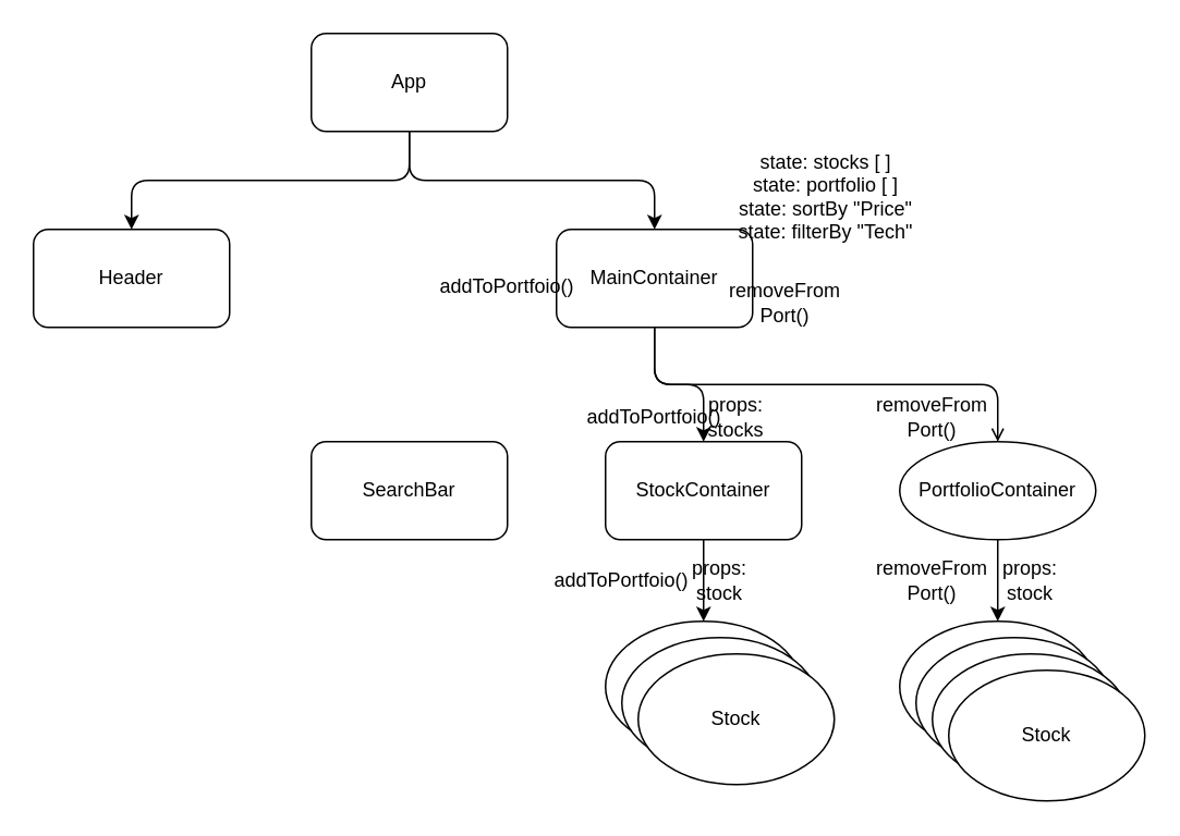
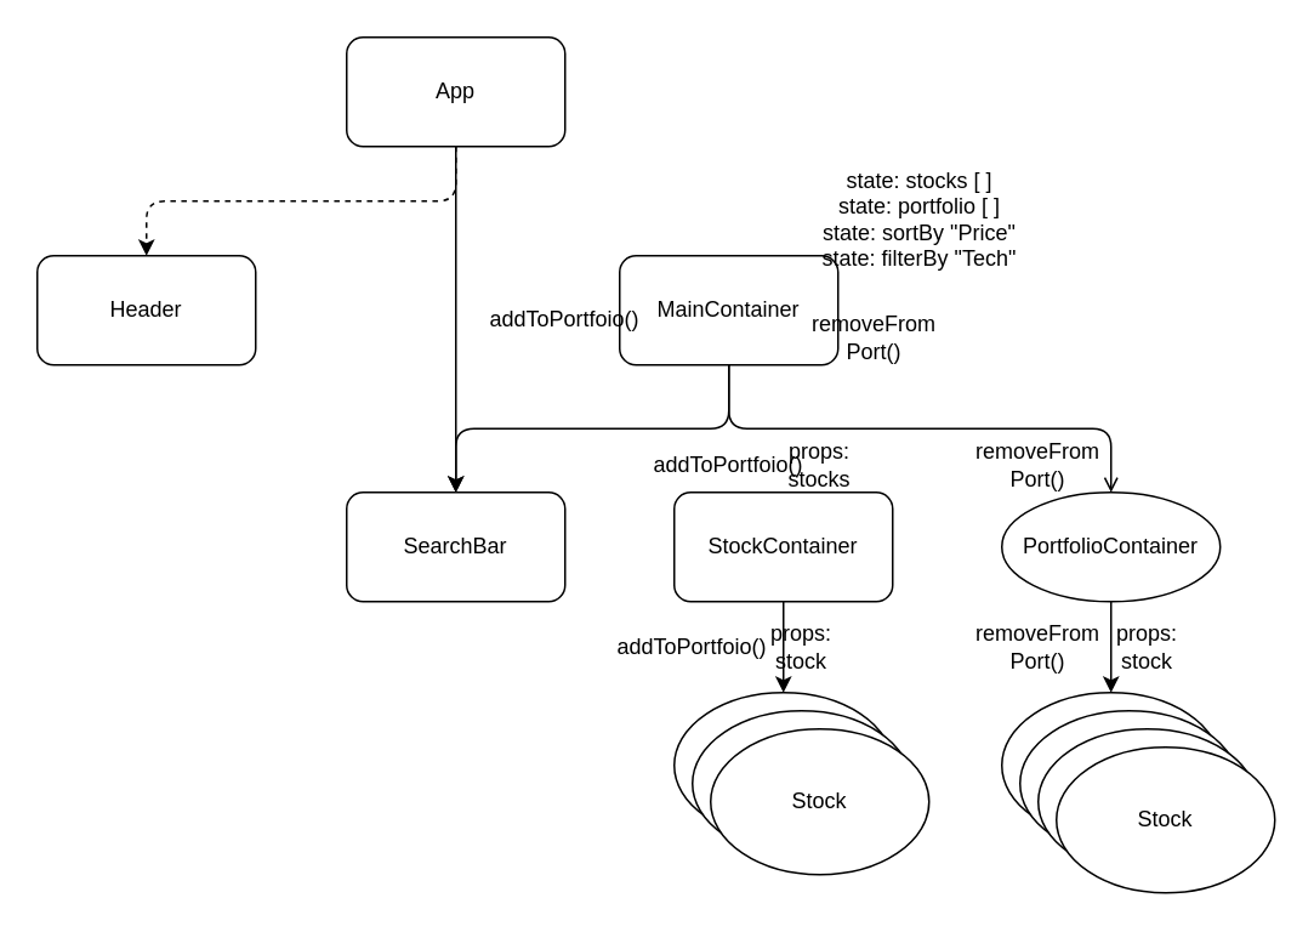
  <mxCell id="0" />
  <mxCell id="1" parent="0" />
- <mxCell id="2" style="edgeStyle=orthogonalEdgeStyle;html=1;exitX=0.5;exitY=1;exitDx=0;exitDy=0;entryX=0.5;entryY=0;entryDx=0;entryDy=0;" edge="1" parent="1" source="4" target="5"><mxGeometry relative="1" as="geometry" /></mxCell>
- <mxCell id="3" style="edgeStyle=orthogonalEdgeStyle;html=1;exitX=0.5;exitY=1;exitDx=0;exitDy=0;entryX=0.5;entryY=0;entryDx=0;entryDy=0;" edge="1" parent="1" source="4" target="8"><mxGeometry relative="1" as="geometry" /></mxCell>
+ <mxCell id="2" style="edgeStyle=orthogonalEdgeStyle;html=1;exitX=0.5;exitY=1;exitDx=0;exitDy=0;entryX=0.5;entryY=0;entryDx=0;entryDy=0;dashed=1;" edge="1" parent="1" source="4" target="5"><mxGeometry relative="1" as="geometry" /></mxCell>
+ <mxCell id="3" style="edgeStyle=orthogonalEdgeStyle;html=1;exitX=0.5;exitY=1;exitDx=0;exitDy=0;" edge="1" parent="1" source="4" target="9"><mxGeometry relative="1" as="geometry" /></mxCell>
  <mxCell id="4" value="App" style="rounded=1;whiteSpace=wrap;html=1;" vertex="1" parent="1"><mxGeometry x="190" y="20" width="120" height="60" as="geometry" /></mxCell>
  <mxCell id="5" value="Header" style="rounded=1;whiteSpace=wrap;html=1;" vertex="1" parent="1"><mxGeometry x="20" y="140" width="120" height="60" as="geometry" /></mxCell>
- <mxCell id="6" style="edgeStyle=orthogonalEdgeStyle;html=1;exitX=0.5;exitY=1;exitDx=0;exitDy=0;entryX=0.5;entryY=0;entryDx=0;entryDy=0;" edge="1" parent="1" source="8" target="11"><mxGeometry relative="1" as="geometry" /></mxCell>
+ <mxCell id="6" style="edgeStyle=orthogonalEdgeStyle;html=1;exitX=0.5;exitY=1;exitDx=0;exitDy=0;" edge="1" parent="1" source="8" target="9"><mxGeometry relative="1" as="geometry" /></mxCell>
  <mxCell id="7" style="edgeStyle=orthogonalEdgeStyle;html=1;exitX=0.5;exitY=1;exitDx=0;exitDy=0;entryX=0.5;entryY=0;entryDx=0;entryDy=0;endArrow=open;" edge="1" parent="1" source="8" target="13"><mxGeometry relative="1" as="geometry" /></mxCell>
  <mxCell id="8" value="MainContainer" style="rounded=1;whiteSpace=wrap;html=1;" vertex="1" parent="1"><mxGeometry x="340" y="140" width="120" height="60" as="geometry" /></mxCell>
  <mxCell id="9" value="SearchBar" style="rounded=1;whiteSpace=wrap;html=1;" vertex="1" parent="1"><mxGeometry x="190" y="270" width="120" height="60" as="geometry" /></mxCell>
  <mxCell id="10" style="edgeStyle=orthogonalEdgeStyle;html=1;exitX=0.5;exitY=1;exitDx=0;exitDy=0;entryX=0.5;entryY=0;entryDx=0;entryDy=0;" edge="1" parent="1" source="11" target="14"><mxGeometry relative="1" as="geometry" /></mxCell>
  <mxCell id="11" value="StockContainer" style="rounded=1;whiteSpace=wrap;html=1;" vertex="1" parent="1"><mxGeometry x="370" y="270" width="120" height="60" as="geometry" /></mxCell>
  <mxCell id="12" style="edgeStyle=orthogonalEdgeStyle;html=1;exitX=0.5;exitY=1;exitDx=0;exitDy=0;entryX=0.5;entryY=0;entryDx=0;entryDy=0;" edge="1" parent="1" source="13" target="17"><mxGeometry relative="1" as="geometry" /></mxCell>
  <mxCell id="13" value="PortfolioContainer" style="ellipse;whiteSpace=wrap;html=1;" vertex="1" parent="1"><mxGeometry x="550" y="270" width="120" height="60" as="geometry" /></mxCell>
  <mxCell id="14" value="Stock" style="ellipse;whiteSpace=wrap;html=1;" vertex="1" parent="1"><mxGeometry x="370" y="380" width="120" height="80" as="geometry" /></mxCell>
  <mxCell id="15" value="Stock" style="ellipse;whiteSpace=wrap;html=1;" vertex="1" parent="1"><mxGeometry x="380" y="390" width="120" height="80" as="geometry" /></mxCell>
  <mxCell id="16" value="Stock" style="ellipse;whiteSpace=wrap;html=1;" vertex="1" parent="1"><mxGeometry x="390" y="400" width="120" height="80" as="geometry" /></mxCell>
  <mxCell id="17" value="Stock" style="ellipse;whiteSpace=wrap;html=1;" vertex="1" parent="1"><mxGeometry x="550" y="380" width="120" height="80" as="geometry" /></mxCell>
  <mxCell id="18" value="Stock" style="ellipse;whiteSpace=wrap;html=1;" vertex="1" parent="1"><mxGeometry x="560" y="390" width="120" height="80" as="geometry" /></mxCell>
  <mxCell id="19" value="Stock" style="ellipse;whiteSpace=wrap;html=1;" vertex="1" parent="1"><mxGeometry x="570" y="400" width="120" height="80" as="geometry" /></mxCell>
  <mxCell id="20" value="Stock" style="ellipse;whiteSpace=wrap;html=1;" vertex="1" parent="1"><mxGeometry x="580" y="410" width="120" height="80" as="geometry" /></mxCell>
  <mxCell id="21" value="state: stocks [ ]&lt;br&gt;state: portfolio [ ]&lt;br&gt;state: sortBy &quot;Price&quot;&lt;br&gt;state: filterBy &quot;Tech&quot;" style="text;html=1;strokeColor=none;fillColor=none;align=center;verticalAlign=middle;whiteSpace=wrap;rounded=0;" vertex="1" parent="1"><mxGeometry x="410" y="80" width="190" height="80" as="geometry" /></mxCell>
  <mxCell id="22" value="props: stocks" style="text;html=1;strokeColor=none;fillColor=none;align=center;verticalAlign=middle;whiteSpace=wrap;rounded=0;" vertex="1" parent="1"><mxGeometry x="420" y="240" width="60" height="30" as="geometry" /></mxCell>
  <mxCell id="23" value="props: stock" style="text;html=1;strokeColor=none;fillColor=none;align=center;verticalAlign=middle;whiteSpace=wrap;rounded=0;" vertex="1" parent="1"><mxGeometry x="410" y="340" width="60" height="30" as="geometry" /></mxCell>
  <mxCell id="24" value="props: stock" style="text;html=1;strokeColor=none;fillColor=none;align=center;verticalAlign=middle;whiteSpace=wrap;rounded=0;" vertex="1" parent="1"><mxGeometry x="600" y="340" width="60" height="30" as="geometry" /></mxCell>
  <mxCell id="25" value="addToPortfoio()" style="text;html=1;strokeColor=none;fillColor=none;align=center;verticalAlign=middle;whiteSpace=wrap;rounded=0;" vertex="1" parent="1"><mxGeometry x="280" y="160" width="60" height="30" as="geometry" /></mxCell>
  <mxCell id="26" value="addToPortfoio()" style="text;html=1;strokeColor=none;fillColor=none;align=center;verticalAlign=middle;whiteSpace=wrap;rounded=0;" vertex="1" parent="1"><mxGeometry x="370" y="240" width="60" height="30" as="geometry" /></mxCell>
  <mxCell id="27" value="addToPortfoio()" style="text;html=1;strokeColor=none;fillColor=none;align=center;verticalAlign=middle;whiteSpace=wrap;rounded=0;" vertex="1" parent="1"><mxGeometry x="350" y="340" width="60" height="30" as="geometry" /></mxCell>
  <mxCell id="28" value="removeFrom Port()" style="text;html=1;strokeColor=none;fillColor=none;align=center;verticalAlign=middle;whiteSpace=wrap;rounded=0;" vertex="1" parent="1"><mxGeometry x="450" y="170" width="60" height="30" as="geometry" /></mxCell>
  <mxCell id="29" value="removeFrom Port()" style="text;html=1;strokeColor=none;fillColor=none;align=center;verticalAlign=middle;whiteSpace=wrap;rounded=0;" vertex="1" parent="1"><mxGeometry x="540" y="240" width="60" height="30" as="geometry" /></mxCell>
  <mxCell id="30" value="removeFrom Port()" style="text;html=1;strokeColor=none;fillColor=none;align=center;verticalAlign=middle;whiteSpace=wrap;rounded=0;" vertex="1" parent="1"><mxGeometry x="540" y="340" width="60" height="30" as="geometry" /></mxCell>
